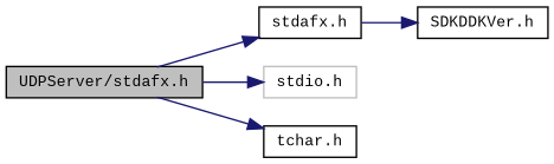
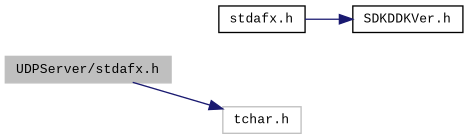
  digraph {
    fontname="Liberation Mono"
    rankdir=LR
    node [color=black fontname="Liberation Mono" fontsize=10 shape=record]
    edge [color=midnightblue fontname="Liberation Mono" fontsize=10 labelfontname=FreeSans labelfontsize=10 style=solid]
-   n1 [fillcolor=grey75 fontcolor=black height=0.2 label="UDPServer/stdafx.h" style=filled width=0.4]
+   n1 [color=grey75 fillcolor=grey75 fontcolor=black height=0.2 label="UDPServer/stdafx.h" style=filled width=0.4]
    n2 [height=0.2 label="stdafx.h" width=0.4]
-   n3 [color=grey75 height=0.2 label="stdio.h" width=0.4]
-   n4 [height=0.2 label="tchar.h" width=0.4]
+   n4 [color=grey75 height=0.2 label="tchar.h" width=0.4]
    n5 [height=0.2 label="SDKDDKVer.h" width=0.4]
-   n1 -> n2
-   n1 -> n3
    n1 -> n4
    n2 -> n5
  }
